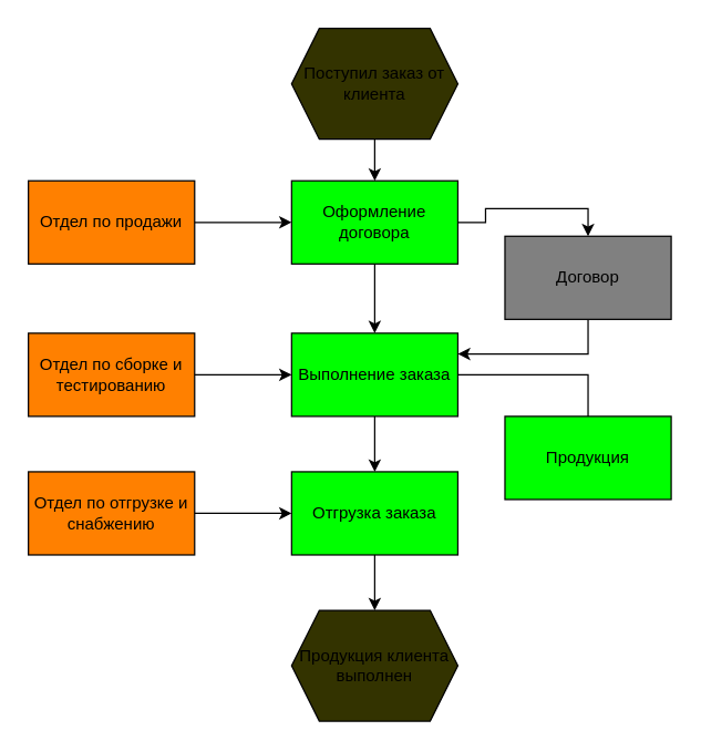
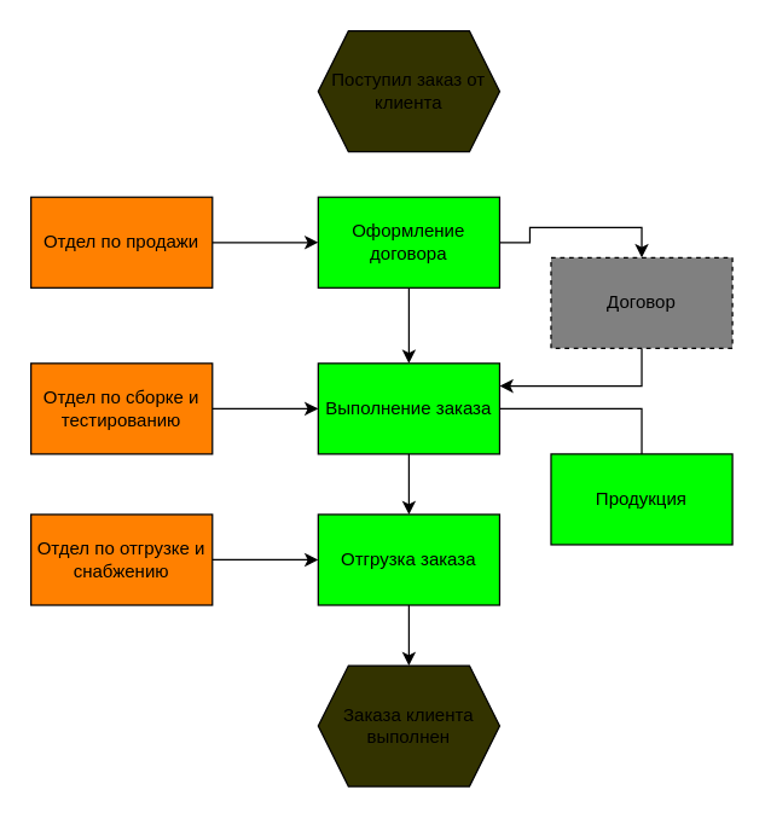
  <mxCell id="0" />
  <mxCell id="1" parent="0" />
  <mxCell id="2" value="" style="edgeStyle=orthogonalEdgeStyle;rounded=0;orthogonalLoop=1;jettySize=auto;html=1;" edge="1" parent="1" source="3" target="10"><mxGeometry relative="1" as="geometry" /></mxCell>
  <mxCell id="3" value="Отдел по продажи" style="rounded=0;whiteSpace=wrap;html=1;fillColor=#FF8000;" vertex="1" parent="1"><mxGeometry x="20" y="130" width="120" height="60" as="geometry" /></mxCell>
- <mxCell id="4" value="" style="edgeStyle=orthogonalEdgeStyle;rounded=0;orthogonalLoop=1;jettySize=auto;html=1;" edge="1" parent="1" source="5" target="10"><mxGeometry relative="1" as="geometry" /></mxCell>
  <mxCell id="5" value="Поступил заказ от клиента" style="shape=hexagon;perimeter=hexagonPerimeter2;whiteSpace=wrap;html=1;fixedSize=1;fillColor=#333300;" vertex="1" parent="1"><mxGeometry x="210" y="20" width="120" height="80" as="geometry" /></mxCell>
  <mxCell id="6" value="" style="edgeStyle=orthogonalEdgeStyle;rounded=0;orthogonalLoop=1;jettySize=auto;html=1;" edge="1" parent="1" source="7" target="12"><mxGeometry relative="1" as="geometry" /></mxCell>
  <mxCell id="7" value="Отдел по сборке и тестированию" style="rounded=0;whiteSpace=wrap;html=1;fillColor=#FF8000;" vertex="1" parent="1"><mxGeometry x="20" y="240" width="120" height="60" as="geometry" /></mxCell>
  <mxCell id="8" value="" style="edgeStyle=orthogonalEdgeStyle;rounded=0;orthogonalLoop=1;jettySize=auto;html=1;" edge="1" parent="1" source="10" target="12"><mxGeometry relative="1" as="geometry" /></mxCell>
  <mxCell id="9" style="edgeStyle=orthogonalEdgeStyle;rounded=0;orthogonalLoop=1;jettySize=auto;html=1;entryX=0.5;entryY=0;entryDx=0;entryDy=0;" edge="1" parent="1" source="10" target="18"><mxGeometry relative="1" as="geometry" /></mxCell>
  <mxCell id="10" value="Оформление договора" style="rounded=0;whiteSpace=wrap;html=1;fillColor=#00FF00;" vertex="1" parent="1"><mxGeometry x="210" y="130" width="120" height="60" as="geometry" /></mxCell>
  <mxCell id="11" value="" style="edgeStyle=orthogonalEdgeStyle;rounded=0;orthogonalLoop=1;jettySize=auto;html=1;" edge="1" parent="1" source="12" target="14"><mxGeometry relative="1" as="geometry" /></mxCell>
  <mxCell id="12" value="Выполнение заказа" style="rounded=0;whiteSpace=wrap;html=1;fillColor=#00FF00;" vertex="1" parent="1"><mxGeometry x="210" y="240" width="120" height="60" as="geometry" /></mxCell>
  <mxCell id="13" value="" style="edgeStyle=orthogonalEdgeStyle;rounded=0;orthogonalLoop=1;jettySize=auto;html=1;" edge="1" parent="1" source="14" target="21"><mxGeometry relative="1" as="geometry" /></mxCell>
  <mxCell id="14" value="Отгрузка заказа" style="rounded=0;whiteSpace=wrap;html=1;fillColor=#00FF00;" vertex="1" parent="1"><mxGeometry x="210" y="340" width="120" height="60" as="geometry" /></mxCell>
  <mxCell id="15" value="" style="edgeStyle=orthogonalEdgeStyle;rounded=0;orthogonalLoop=1;jettySize=auto;html=1;" edge="1" parent="1" source="16" target="14"><mxGeometry relative="1" as="geometry" /></mxCell>
  <mxCell id="16" value="Отдел по отгрузке и снабжению" style="rounded=0;whiteSpace=wrap;html=1;fillColor=#FF8000;" vertex="1" parent="1"><mxGeometry x="20" y="340" width="120" height="60" as="geometry" /></mxCell>
  <mxCell id="17" style="edgeStyle=orthogonalEdgeStyle;rounded=0;orthogonalLoop=1;jettySize=auto;html=1;exitX=0.5;exitY=1;exitDx=0;exitDy=0;entryX=1;entryY=0.25;entryDx=0;entryDy=0;" edge="1" parent="1" source="18" target="12"><mxGeometry relative="1" as="geometry" /></mxCell>
- <mxCell id="18" value="Договор" style="rounded=0;whiteSpace=wrap;html=1;fillColor=#808080;" vertex="1" parent="1"><mxGeometry x="364" y="170" width="120" height="60" as="geometry" /></mxCell>
+ <mxCell id="18" value="Договор" style="rounded=0;whiteSpace=wrap;html=1;fillColor=#808080;dashed=1;" vertex="1" parent="1"><mxGeometry x="364" y="170" width="120" height="60" as="geometry" /></mxCell>
  <mxCell id="19" value="Продукция" style="rounded=0;whiteSpace=wrap;html=1;fillColor=#00ff00;" vertex="1" parent="1"><mxGeometry x="364" y="300" width="120" height="60" as="geometry" /></mxCell>
  <mxCell id="20" value="" style="endArrow=none;html=1;rounded=0;entryX=0.5;entryY=0;entryDx=0;entryDy=0;" edge="1" parent="1" target="19"><mxGeometry width="50" height="50" relative="1" as="geometry"><mxPoint x="330" y="270" as="sourcePoint" /><mxPoint x="370" y="270" as="targetPoint" /><Array as="points"><mxPoint x="424" y="270" /></Array></mxGeometry></mxCell>
- <mxCell id="21" value="Продукция клиента выполнен" style="shape=hexagon;perimeter=hexagonPerimeter2;whiteSpace=wrap;html=1;fixedSize=1;fillColor=#333300;" vertex="1" parent="1"><mxGeometry x="210" y="440" width="120" height="80" as="geometry" /></mxCell>
+ <mxCell id="21" value="Заказа клиента выполнен" style="shape=hexagon;perimeter=hexagonPerimeter2;whiteSpace=wrap;html=1;fixedSize=1;fillColor=#333300;" vertex="1" parent="1"><mxGeometry x="210" y="440" width="120" height="80" as="geometry" /></mxCell>
